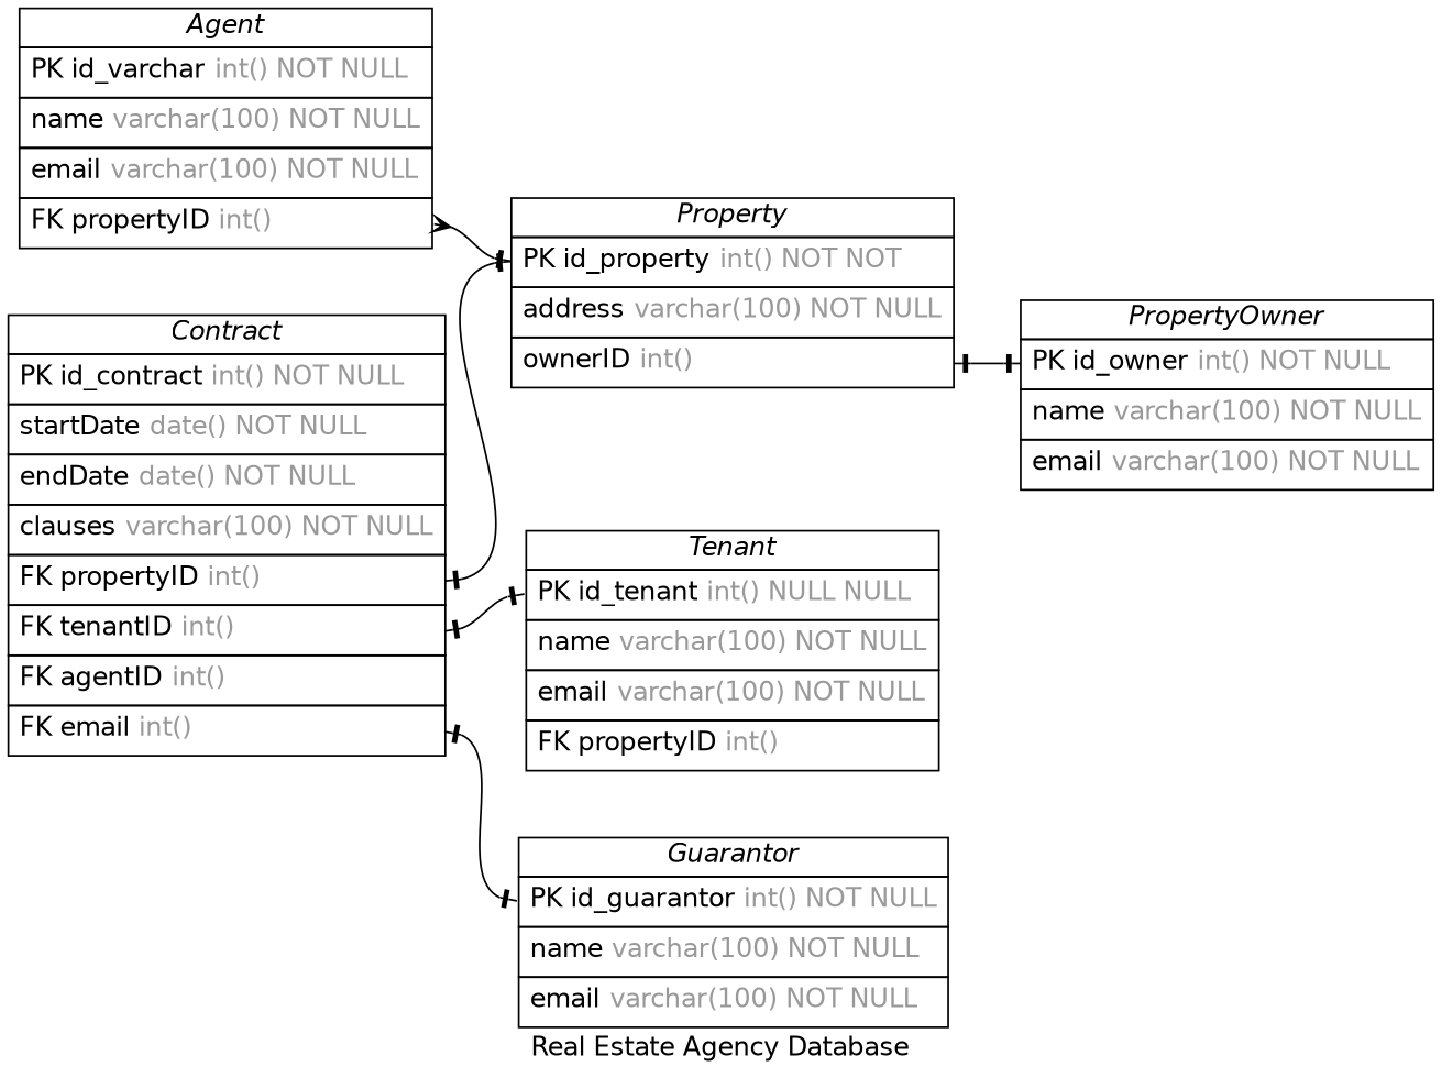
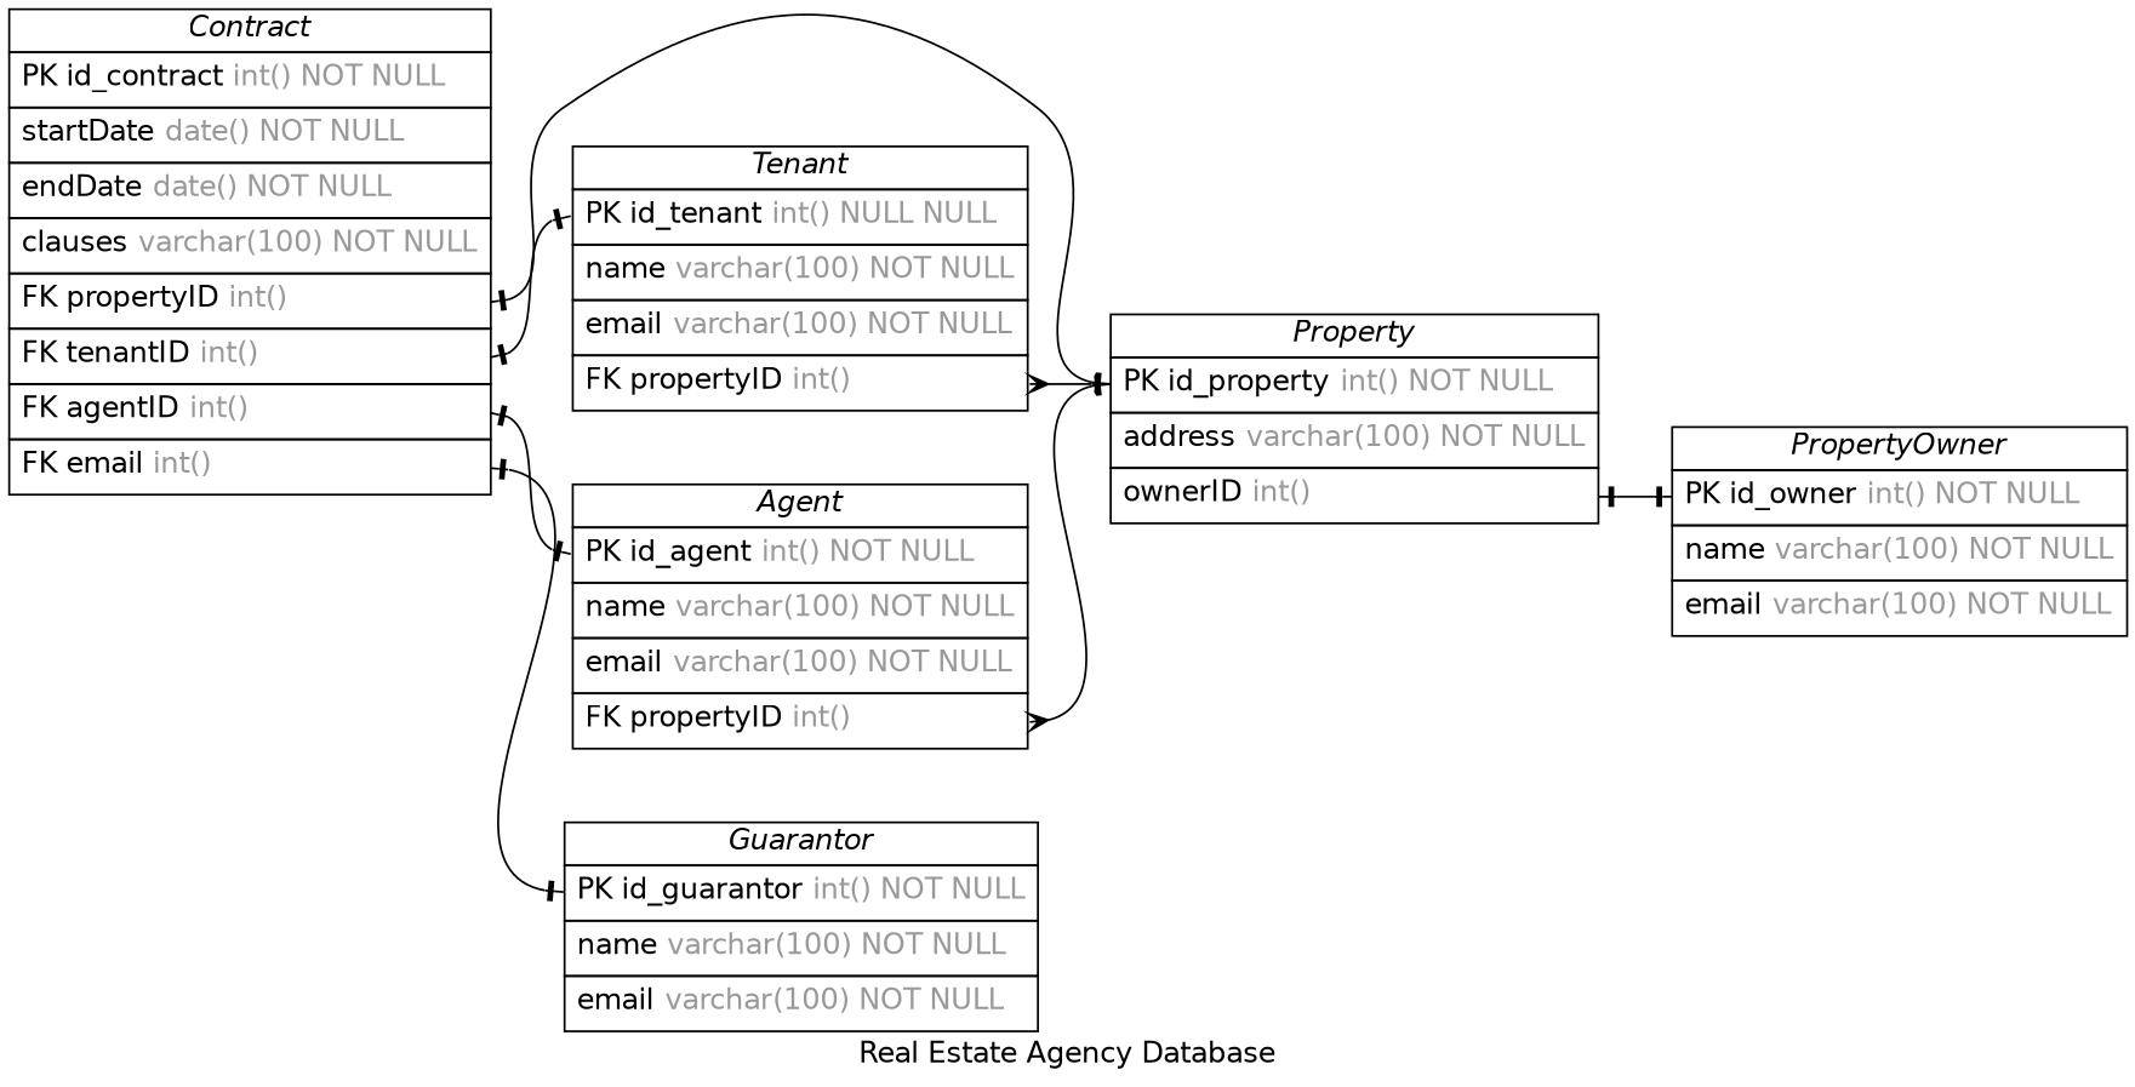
  digraph {
    concentrate=true
    fontname=Helvetica
    label="Real Estate Agency Database"
    nodesep=0.5
    rankdir=LR
    splines=spline
    node [fontname=Helvetica shape=plain]
    edge [arrowhead=noneotee arrowsize=0.9 arrowtail=noneotee dir=both fontname=Helvetica fontsize=12 headport=id_property labelangle=32 labeldistance=1.8 penwidth=1.0 tailport=propertyID]
-   n1 [label=<         <table border="0" cellborder="1" cellspacing="0" >         <tr><td><i>Agent</i></td></tr>         <tr><td port="id_agent" align="left" cellpadding="5">PK id_varchar <font color="grey60">int() NOT NULL</font></td></tr>         <tr><td port="name" align="left" cellpadding="5">name <font color="grey60">varchar(100) NOT NULL</font></td></tr>         <tr><td port="email" align="left" cellpadding="5">email <font color="grey60">varchar(100) NOT NULL</font></td></tr>         <tr><td port="propertyID" align="left" cellpadding="5">FK propertyID <font color="grey60">int()</font></td></tr>     </table>>]
-   n2 [label=<         <table border="0" cellborder="1" cellspacing="0" >         <tr><td><i>Property</i></td></tr>         <tr><td port="id_property" align="left" cellpadding="5">PK id_property <font color="grey60">int() NOT NOT</font></td></tr>         <tr><td port="address" align="left" cellpadding="5">address <font color="grey60">varchar(100) NOT NULL</font></td></tr>         <tr><td port="ownerID" align="left" cellpadding="5">ownerID <font color="grey60">int()</font></td></tr>     </table>>]
+   n1 [label=<         <table border="0" cellborder="1" cellspacing="0" >         <tr><td><i>Agent</i></td></tr>         <tr><td port="id_agent" align="left" cellpadding="5">PK id_agent <font color="grey60">int() NOT NULL</font></td></tr>         <tr><td port="name" align="left" cellpadding="5">name <font color="grey60">varchar(100) NOT NULL</font></td></tr>         <tr><td port="email" align="left" cellpadding="5">email <font color="grey60">varchar(100) NOT NULL</font></td></tr>         <tr><td port="propertyID" align="left" cellpadding="5">FK propertyID <font color="grey60">int()</font></td></tr>     </table>>]
+   n2 [label=<         <table border="0" cellborder="1" cellspacing="0" >         <tr><td><i>Property</i></td></tr>         <tr><td port="id_property" align="left" cellpadding="5">PK id_property <font color="grey60">int() NOT NULL</font></td></tr>         <tr><td port="address" align="left" cellpadding="5">address <font color="grey60">varchar(100) NOT NULL</font></td></tr>         <tr><td port="ownerID" align="left" cellpadding="5">ownerID <font color="grey60">int()</font></td></tr>     </table>>]
    n3 [label=<         <table border="0" cellborder="1" cellspacing="0" >         <tr><td><i>PropertyOwner</i></td></tr>         <tr><td port="id_owner" align="left" cellpadding="5">PK id_owner <font color="grey60">int() NOT NULL</font></td></tr>         <tr><td port="name" align="left" cellpadding="5">name <font color="grey60">varchar(100) NOT NULL</font></td></tr>         <tr><td port="email" align="left" cellpadding="5">email <font color="grey60">varchar(100) NOT NULL</font></td></tr>     </table>>]
    n4 [label=<         <table border="0" cellborder="1" cellspacing="0" >         <tr><td><i>Tenant</i></td></tr>         <tr><td port="id_tenant" align="left" cellpadding="5">PK id_tenant <font color="grey60">int() NULL NULL</font></td></tr>         <tr><td port="name" align="left" cellpadding="5">name <font color="grey60">varchar(100) NOT NULL</font></td></tr>         <tr><td port="email" align="left" cellpadding="5">email <font color="grey60">varchar(100) NOT NULL</font></td></tr>         <tr><td port="propertyID" align="left" cellpadding="5">FK propertyID <font color="grey60">int()</font></td></tr>     </table>>]
    n5 [label=<         <table border="0" cellborder="1" cellspacing="0" >         <tr><td><i>Contract</i></td></tr>         <tr><td port="id_contract" align="left" cellpadding="5">PK id_contract <font color="grey60">int() NOT NULL</font></td></tr>         <tr><td port="startDate" align="left" cellpadding="5">startDate <font color="grey60">date() NOT NULL</font></td></tr>         <tr><td port="endDate" align="left" cellpadding="5">endDate <font color="grey60">date() NOT NULL</font></td></tr>         <tr><td port="clauses" align="left" cellpadding="5">clauses <font color="grey60">varchar(100) NOT NULL</font></td></tr>         <tr><td port="propertyID" align="left" cellpadding="5">FK propertyID <font color="grey60">int()</font></td></tr>         <tr><td port="tenantID" align="left" cellpadding="5">FK tenantID <font color="grey60">int()</font></td></tr>         <tr><td port="agentID" align="left" cellpadding="5">FK agentID <font color="grey60">int()</font></td></tr>         <tr><td port="guarantorID" align="left" cellpadding="5">FK email <font color="grey60">int()</font></td></tr>     </table>>]
    n6 [label=<         <table border="0" cellborder="1" cellspacing="0" >         <tr><td><i>Guarantor</i></td></tr>         <tr><td port="id_guarantor" align="left" cellpadding="5">PK id_guarantor <font color="grey60">int() NOT NULL</font></td></tr>         <tr><td port="name" align="left" cellpadding="5">name <font color="grey60">varchar(100) NOT NULL</font></td></tr>         <tr><td port="email" align="left" cellpadding="5">email <font color="grey60">varchar(100) NOT NULL</font></td></tr>     </table>>]
    n1 -> n2 [arrowtail=ocrow]
    n2 -> n3 [headport=id_owner tailport=ownerID]
+   n4 -> n2 [arrowtail=ocrow]
+   n5 -> n1 [headport=id_agent tailport=agentID]
    n5 -> n2
    n5 -> n4 [headport=id_tenant tailport=tenantID]
    n5 -> n6 [headport=id_guarantor tailport=guarantorID]
  }
